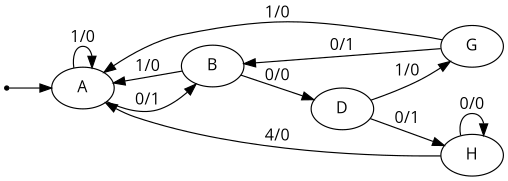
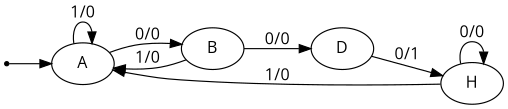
  digraph {
    fontname="Open Sans"
    rankdir=LR
    node [fontname="Open Sans"]
    edge [fontname="Open Sans"]
    INIT [shape=point]
    n2 [label=A]
    n3 [label=B]
    n4 [label=D]
-   n5 [label=G]
    n6 [label=H]
    INIT -> n2
    n2 -> n2 [label="1/0"]
-   n2 -> n3 [label="0/1"]
+   n2 -> n3 [label="0/0"]
    n3 -> n2 [label="1/0"]
    n3 -> n4 [label="0/0"]
-   n4 -> n5 [label="1/0"]
    n4 -> n6 [label="0/1"]
-   n5 -> n2 [label="1/0"]
-   n5 -> n3 [label="0/1"]
-   n6 -> n2 [label="4/0"]
+   n6 -> n2 [label="1/0"]
    n6 -> n6 [label="0/0"]
  }
